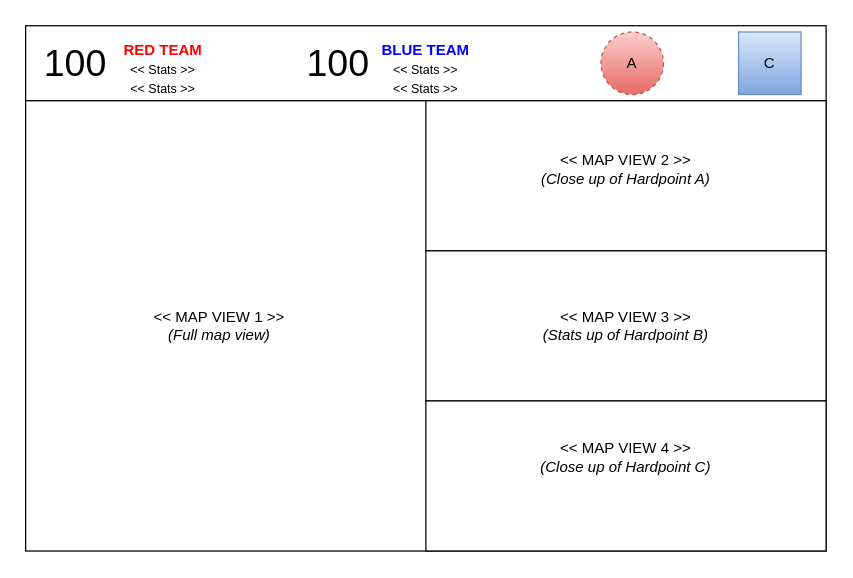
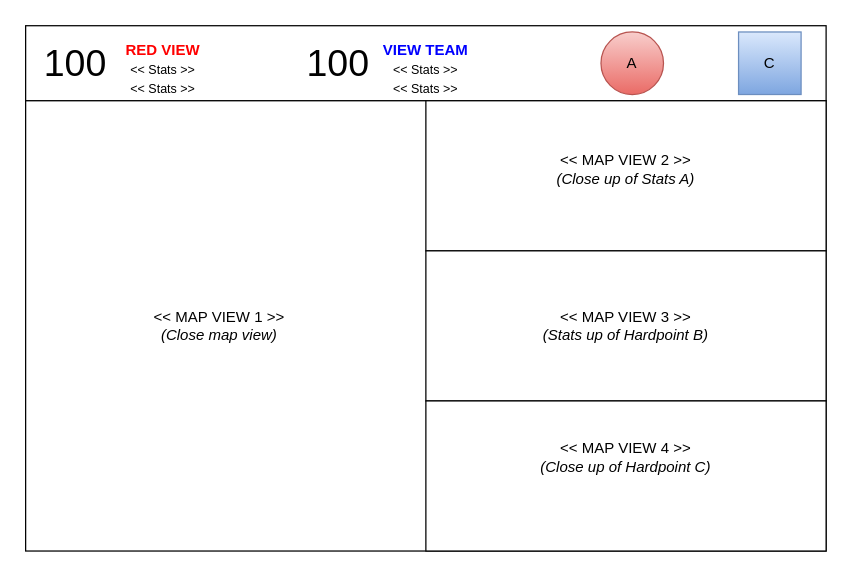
  <mxCell id="0" />
  <mxCell id="1" parent="0" />
  <mxCell id="2" value="" style="rounded=0;whiteSpace=wrap;html=1;" vertex="1" parent="1"><mxGeometry x="20" y="20" width="640" height="60" as="geometry" /></mxCell>
  <mxCell id="3" value="" style="rounded=0;whiteSpace=wrap;html=1;" vertex="1" parent="1"><mxGeometry x="20" y="80" width="640" height="360" as="geometry" /></mxCell>
  <mxCell id="4" value="" style="rounded=0;whiteSpace=wrap;html=1;" vertex="1" parent="1"><mxGeometry x="340" y="80" width="320" height="120" as="geometry" /></mxCell>
  <mxCell id="5" value="" style="rounded=0;whiteSpace=wrap;html=1;" vertex="1" parent="1"><mxGeometry x="340" y="200" width="320" height="120" as="geometry" /></mxCell>
  <mxCell id="6" value="" style="rounded=0;whiteSpace=wrap;html=1;" vertex="1" parent="1"><mxGeometry x="340" y="320" width="320" height="120" as="geometry" /></mxCell>
- <mxCell id="7" value="A" style="ellipse;whiteSpace=wrap;html=1;aspect=fixed;fillColor=#f8cecc;strokeColor=#b85450;gradientColor=#ea6b66;dashed=1;" vertex="1" parent="1"><mxGeometry x="480" y="25" width="50" height="50" as="geometry" /></mxCell>
+ <mxCell id="7" value="A" style="ellipse;whiteSpace=wrap;html=1;aspect=fixed;fillColor=#f8cecc;strokeColor=#b85450;gradientColor=#ea6b66;" vertex="1" parent="1"><mxGeometry x="480" y="25" width="50" height="50" as="geometry" /></mxCell>
  <mxCell id="8" value="C" style="whiteSpace=wrap;html=1;aspect=fixed;fillColor=#dae8fc;strokeColor=#6c8ebf;gradientColor=#7ea6e0;rounded=0;" vertex="1" parent="1"><mxGeometry x="590" y="25" width="50" height="50" as="geometry" /></mxCell>
- <mxCell id="9" value="RED TEAM" style="text;html=1;strokeColor=none;fillColor=none;align=center;verticalAlign=middle;whiteSpace=wrap;rounded=0;fontColor=#FF0000;fontStyle=1" vertex="1" parent="1"><mxGeometry x="90" y="25" width="80" height="30" as="geometry" /></mxCell>
- <mxCell id="10" value="BLUE TEAM" style="text;html=1;strokeColor=none;fillColor=none;align=center;verticalAlign=middle;whiteSpace=wrap;rounded=0;fontColor=#0000FF;fontStyle=1" vertex="1" parent="1"><mxGeometry x="300" y="25" width="80" height="30" as="geometry" /></mxCell>
+ <mxCell id="9" value="RED VIEW" style="text;html=1;strokeColor=none;fillColor=none;align=center;verticalAlign=middle;whiteSpace=wrap;rounded=0;fontColor=#FF0000;fontStyle=1" vertex="1" parent="1"><mxGeometry x="90" y="25" width="80" height="30" as="geometry" /></mxCell>
+ <mxCell id="10" value="VIEW TEAM" style="text;html=1;strokeColor=none;fillColor=none;align=center;verticalAlign=middle;whiteSpace=wrap;rounded=0;fontColor=#0000FF;fontStyle=1" vertex="1" parent="1"><mxGeometry x="300" y="25" width="80" height="30" as="geometry" /></mxCell>
  <mxCell id="11" value="&amp;lt;&amp;lt; Stats &amp;gt;&amp;gt;" style="text;html=1;strokeColor=none;fillColor=none;align=center;verticalAlign=middle;whiteSpace=wrap;rounded=0;fontSize=10;" vertex="1" parent="1"><mxGeometry x="100" y="50" width="60" height="10" as="geometry" /></mxCell>
  <mxCell id="12" value="&amp;lt;&amp;lt; Stats &amp;gt;&amp;gt;" style="text;html=1;strokeColor=none;fillColor=none;align=center;verticalAlign=middle;whiteSpace=wrap;rounded=0;fontSize=10;" vertex="1" parent="1"><mxGeometry x="100" y="65" width="60" height="10" as="geometry" /></mxCell>
  <mxCell id="13" value="&amp;lt;&amp;lt; Stats &amp;gt;&amp;gt;" style="text;html=1;strokeColor=none;fillColor=none;align=center;verticalAlign=middle;whiteSpace=wrap;rounded=0;fontSize=10;" vertex="1" parent="1"><mxGeometry x="310" y="50" width="60" height="10" as="geometry" /></mxCell>
  <mxCell id="14" value="&amp;lt;&amp;lt; Stats &amp;gt;&amp;gt;" style="text;html=1;strokeColor=none;fillColor=none;align=center;verticalAlign=middle;whiteSpace=wrap;rounded=0;fontSize=10;" vertex="1" parent="1"><mxGeometry x="310" y="65" width="60" height="10" as="geometry" /></mxCell>
  <mxCell id="15" value="100" style="text;html=1;strokeColor=none;fillColor=none;align=center;verticalAlign=middle;whiteSpace=wrap;rounded=0;fontSize=30;" vertex="1" parent="1"><mxGeometry x="30" y="30" width="60" height="40" as="geometry" /></mxCell>
  <mxCell id="16" value="100" style="text;html=1;strokeColor=none;fillColor=none;align=center;verticalAlign=middle;whiteSpace=wrap;rounded=0;fontSize=30;" vertex="1" parent="1"><mxGeometry x="240" y="30" width="60" height="40" as="geometry" /></mxCell>
- <mxCell id="17" value="&amp;lt;&amp;lt; MAP VIEW 1 &amp;gt;&amp;gt; &lt;br&gt;&lt;i style=&quot;font-size: 12px;&quot;&gt;(Full map view)&lt;/i&gt;" style="text;html=1;strokeColor=none;fillColor=none;align=center;verticalAlign=middle;whiteSpace=wrap;rounded=0;fontSize=12;fontColor=#000000;" vertex="1" parent="1"><mxGeometry x="40" y="245" width="270" height="30" as="geometry" /></mxCell>
- <mxCell id="18" value="&amp;lt;&amp;lt; MAP VIEW 2 &amp;gt;&amp;gt; &lt;br&gt;&lt;i&gt;(Close up of Hardpoint A)&lt;/i&gt;" style="text;html=1;strokeColor=none;fillColor=none;align=center;verticalAlign=middle;whiteSpace=wrap;rounded=0;fontSize=12;fontColor=#000000;" vertex="1" parent="1"><mxGeometry x="365" y="120" width="270" height="30" as="geometry" /></mxCell>
+ <mxCell id="17" value="&amp;lt;&amp;lt; MAP VIEW 1 &amp;gt;&amp;gt; &lt;br&gt;&lt;i style=&quot;font-size: 12px;&quot;&gt;(Close map view)&lt;/i&gt;" style="text;html=1;strokeColor=none;fillColor=none;align=center;verticalAlign=middle;whiteSpace=wrap;rounded=0;fontSize=12;fontColor=#000000;" vertex="1" parent="1"><mxGeometry x="40" y="245" width="270" height="30" as="geometry" /></mxCell>
+ <mxCell id="18" value="&amp;lt;&amp;lt; MAP VIEW 2 &amp;gt;&amp;gt; &lt;br&gt;&lt;i&gt;(Close up of Stats A)&lt;/i&gt;" style="text;html=1;strokeColor=none;fillColor=none;align=center;verticalAlign=middle;whiteSpace=wrap;rounded=0;fontSize=12;fontColor=#000000;" vertex="1" parent="1"><mxGeometry x="365" y="120" width="270" height="30" as="geometry" /></mxCell>
  <mxCell id="19" value="&amp;lt;&amp;lt; MAP VIEW 3 &amp;gt;&amp;gt; &lt;br&gt;&lt;i&gt;(Stats up of Hardpoint B)&lt;/i&gt;" style="text;html=1;strokeColor=none;fillColor=none;align=center;verticalAlign=middle;whiteSpace=wrap;rounded=0;fontSize=12;fontColor=#000000;" vertex="1" parent="1"><mxGeometry x="365" y="245" width="270" height="30" as="geometry" /></mxCell>
  <mxCell id="20" value="&amp;lt;&amp;lt; MAP VIEW 4 &amp;gt;&amp;gt; &lt;br&gt;&lt;i&gt;(Close up of Hardpoint C)&lt;/i&gt;" style="text;html=1;strokeColor=none;fillColor=none;align=center;verticalAlign=middle;whiteSpace=wrap;rounded=0;fontSize=12;fontColor=#000000;" vertex="1" parent="1"><mxGeometry x="365" y="350" width="270" height="30" as="geometry" /></mxCell>
